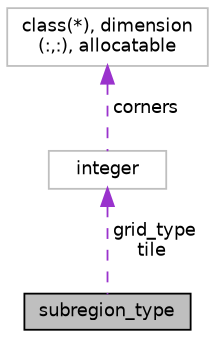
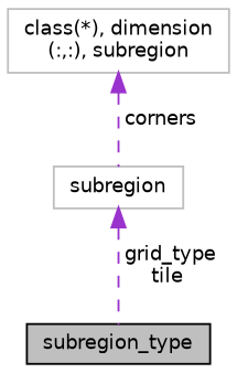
  digraph {
    node [color=grey75 fillcolor=white fontname=Helvetica fontsize=10 shape=record style=filled]
    edge [color=darkorchid3 dir=back fontname=Helvetica fontsize=10 labelfontname=Helvetica labelfontsize=10 style=dashed]
    n1 [color=black fillcolor=grey75 fontcolor=black height=0.2 label=subregion_type width=0.4]
-   n2 [height=0.2 label="class(*), dimension\l(:,:), allocatable" width=0.4]
-   n3 [height=0.2 label=integer width=0.4]
+   n2 [height=0.2 label="class(*), dimension\l(:,:), subregion" width=0.4]
+   n3 [height=0.2 label=subregion width=0.4]
    n2 -> n3 [label=" corners"]
    n3 -> n1 [label=" grid_type\ntile"]
  }
